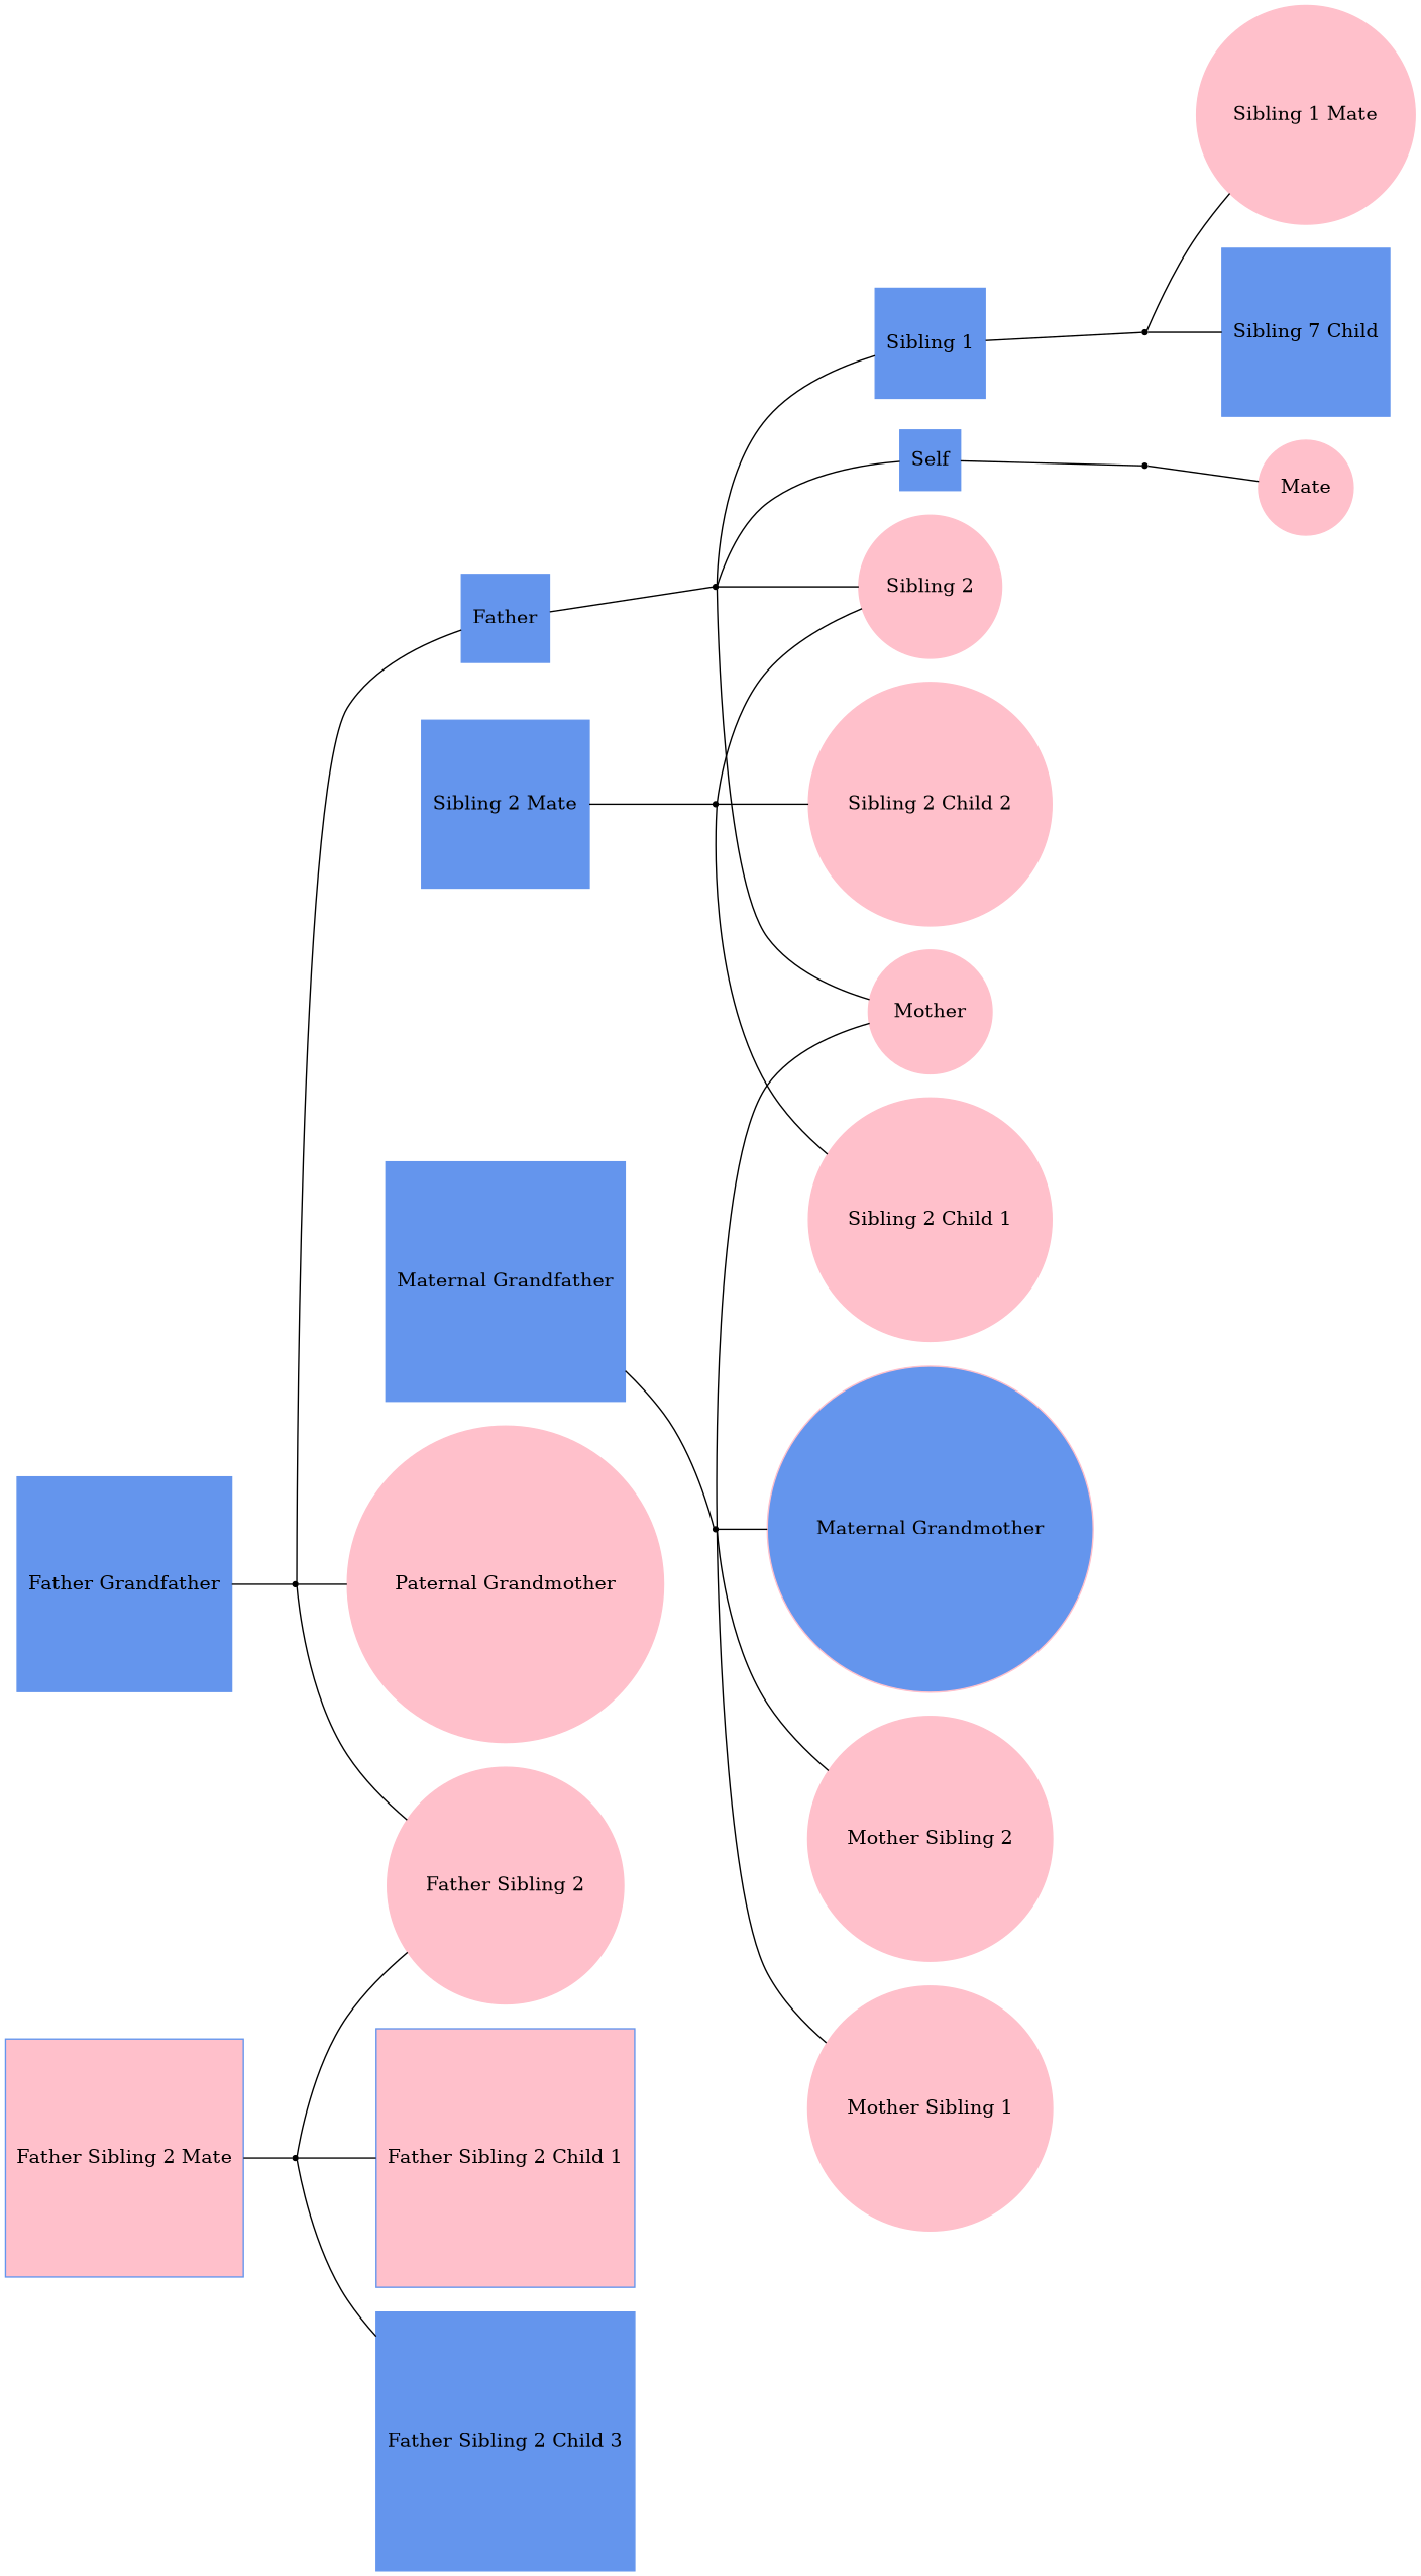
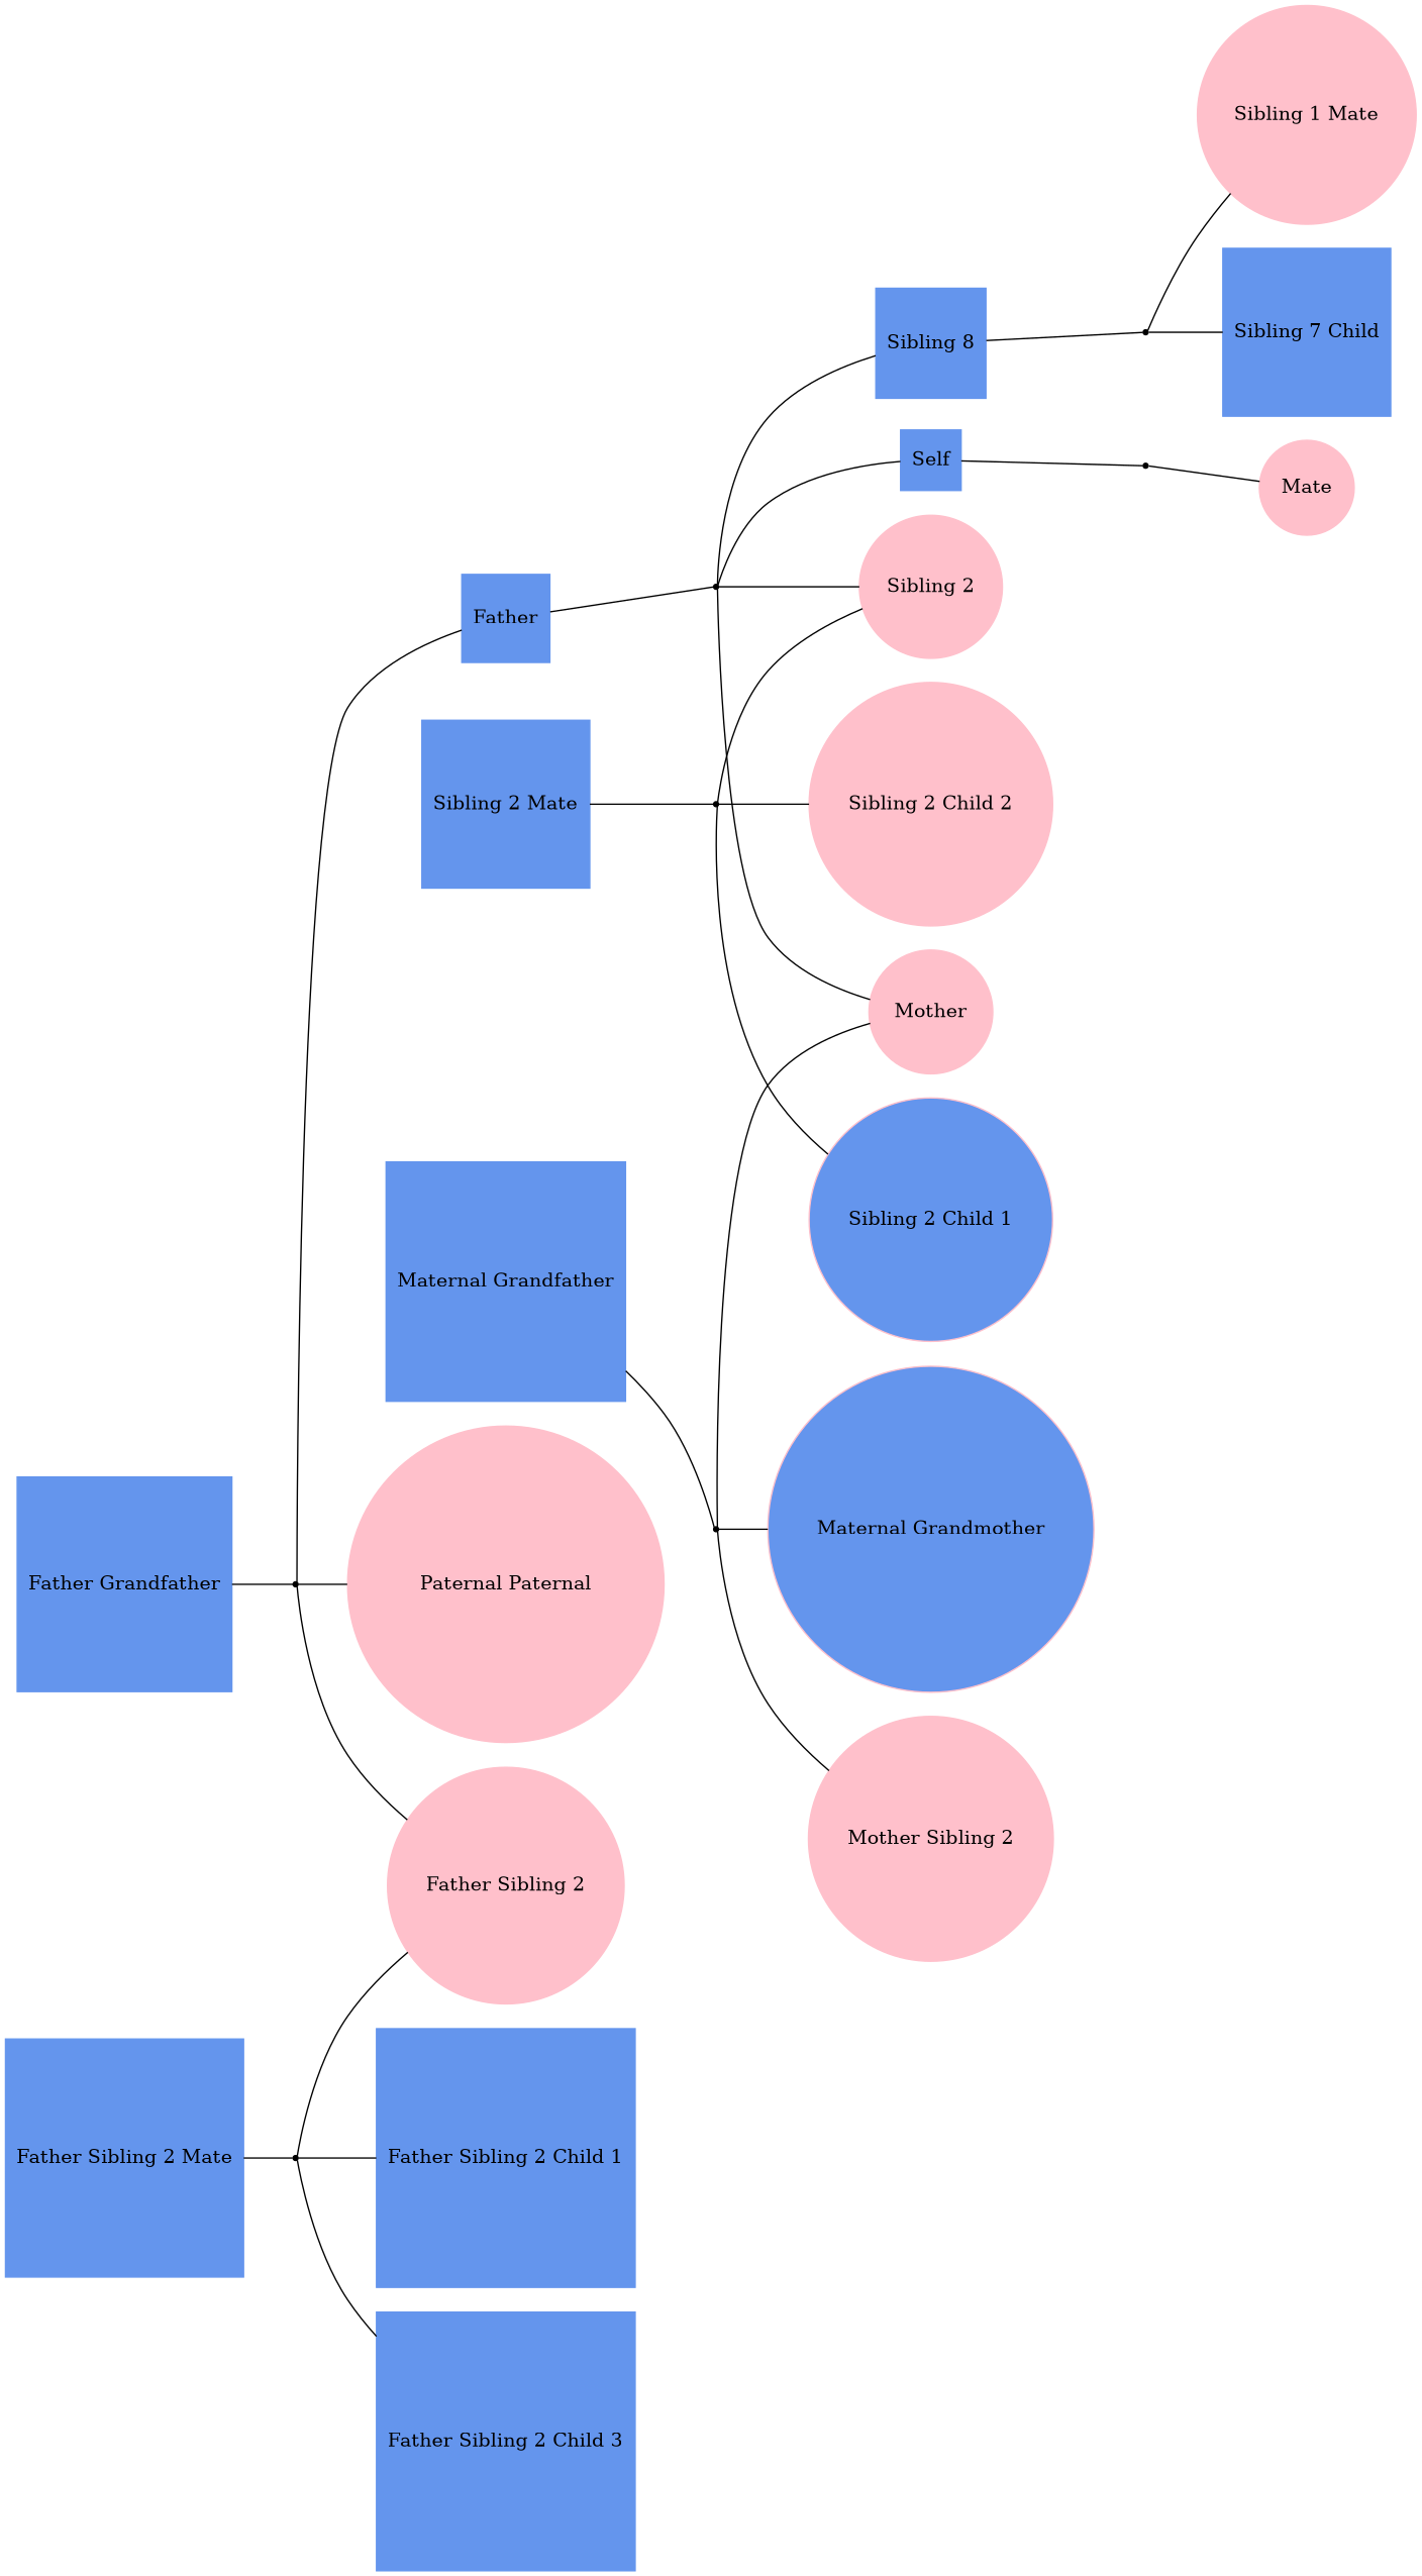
  graph {
    rankdir=LR
    node [color=pink regular=1 shape=oval style=filled]
    Self [color=cornflowerblue shape=box]
    "self+mate" [shape=point color="" regular="" style=""]
    Mate
-   "Sibling 1" [color=cornflowerblue shape=box]
+   "Sibling 1" [color=cornflowerblue shape=box label="Sibling 8"]
    "sibling1+sibling1mate" [shape=point color="" regular="" style=""]
    "Sibling 1 Mate"
    n7 [color=cornflowerblue label="Sibling 7 Child" shape=box]
    "Sibling 2 Mate" [color=cornflowerblue shape=box]
    "sibling2mate+sibling2" [shape=point color="" regular="" style=""]
    "Sibling 2"
-   "Sibling 2 Child 1"
+   "Sibling 2 Child 1" [fillcolor=cornflowerblue]
    "Sibling 2 Child 2"
    "Maternal Grandmother" [fillcolor=cornflowerblue]
    "Maternal Grandfather" [color=cornflowerblue shape=box]
    "maternalgrandfather+maternalgrandmother" [shape=point color="" regular="" style=""]
    Mother
-   "Mother Sibling 1"
    "Mother Sibling 2"
    Father [color=cornflowerblue shape=box]
    "father+mother" [shape=point color="" regular="" style=""]
-   "Father Sibling 2 Mate" [color=cornflowerblue shape=box fillcolor=pink]
+   "Father Sibling 2 Mate" [color=cornflowerblue shape=box]
    "fathersibling2mate+fathersibling2" [shape=point color="" regular="" style=""]
    "Father Sibling 2"
-   "Father Sibling 2 Child 1" [color=cornflowerblue shape=box fillcolor=pink]
+   "Father Sibling 2 Child 1" [color=cornflowerblue shape=box]
    n25 [color=cornflowerblue label="Father Sibling 2 Child 3" shape=box]
    n26 [color=cornflowerblue label="Father Grandfather" shape=box]
    "paternalgrandfather+paternalgrandmother" [shape=point color="" regular="" style=""]
-   "Paternal Grandmother"
+   "Paternal Grandmother" [label="Paternal Paternal"]
    Self -- "self+mate"
    "self+mate" -- Mate
    "Sibling 1" -- "sibling1+sibling1mate"
    "sibling1+sibling1mate" -- "Sibling 1 Mate"
    "sibling1+sibling1mate" -- n7
    "Sibling 2 Mate" -- "sibling2mate+sibling2"
    "sibling2mate+sibling2" -- "Sibling 2"
    "sibling2mate+sibling2" -- "Sibling 2 Child 1"
    "sibling2mate+sibling2" -- "Sibling 2 Child 2"
    "Maternal Grandfather" -- "maternalgrandfather+maternalgrandmother"
    "maternalgrandfather+maternalgrandmother" -- "Maternal Grandmother"
    "maternalgrandfather+maternalgrandmother" -- Mother
-   "maternalgrandfather+maternalgrandmother" -- "Mother Sibling 1"
    "maternalgrandfather+maternalgrandmother" -- "Mother Sibling 2"
    Father -- "father+mother"
    "father+mother" -- Self
    "father+mother" -- "Sibling 1"
    "father+mother" -- "Sibling 2"
    "father+mother" -- Mother
    "Father Sibling 2 Mate" -- "fathersibling2mate+fathersibling2"
    "fathersibling2mate+fathersibling2" -- "Father Sibling 2"
    "fathersibling2mate+fathersibling2" -- "Father Sibling 2 Child 1"
    "fathersibling2mate+fathersibling2" -- n25
    n26 -- "paternalgrandfather+paternalgrandmother"
    "paternalgrandfather+paternalgrandmother" -- Father
    "paternalgrandfather+paternalgrandmother" -- "Father Sibling 2"
    "paternalgrandfather+paternalgrandmother" -- "Paternal Grandmother"
  }
